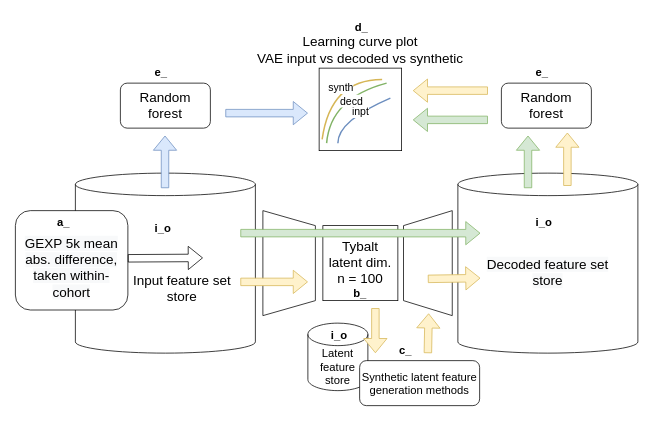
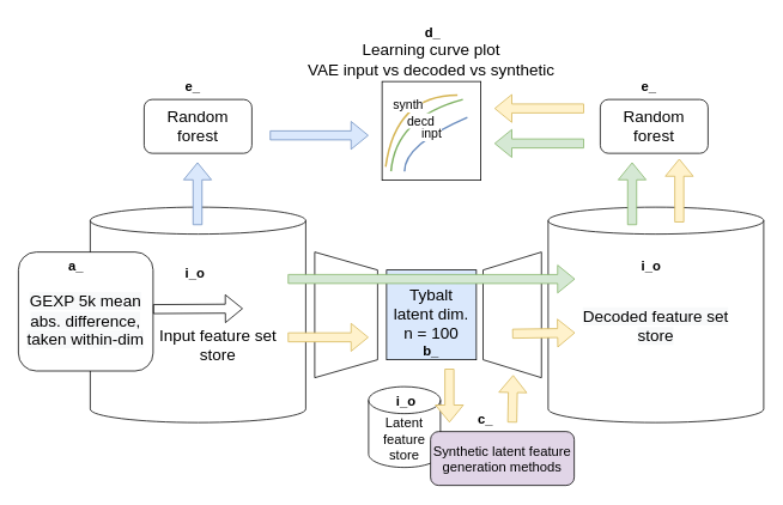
  <mxCell id="0" />
  <mxCell id="1" parent="0" />
  <mxCell id="2" value="Latent feature store" style="shape=cylinder3;whiteSpace=wrap;html=1;boundedLbl=1;backgroundOutline=1;size=15;labelBackgroundColor=none;fontSize=15;" vertex="1" parent="1"><mxGeometry x="410" y="430" width="80" height="90" as="geometry" /></mxCell>
  <mxCell id="3" value="" style="shape=cylinder3;whiteSpace=wrap;html=1;boundedLbl=1;backgroundOutline=1;size=15;" parent="1" vertex="1"><mxGeometry x="100" y="230" width="240" height="240" as="geometry" /></mxCell>
  <mxCell id="4" value="&lt;span style=&quot;color: rgb(0, 0, 0); font-family: Helvetica; font-size: 18px; font-style: normal; font-variant-ligatures: normal; font-variant-caps: normal; font-weight: 400; letter-spacing: normal; orphans: 2; text-align: center; text-indent: 0px; text-transform: none; widows: 2; word-spacing: 0px; -webkit-text-stroke-width: 0px; background-color: rgb(248, 249, 250); text-decoration-thickness: initial; text-decoration-style: initial; text-decoration-color: initial; float: none; display: inline !important;&quot;&gt;Decoded feature set&lt;br&gt;store&lt;br&gt;&lt;/span&gt;" style="shape=cylinder3;whiteSpace=wrap;html=1;boundedLbl=1;backgroundOutline=1;size=15;" parent="1" vertex="1"><mxGeometry x="610" y="230" width="240" height="240" as="geometry" /></mxCell>
  <mxCell id="5" value="" style="shape=trapezoid;perimeter=trapezoidPerimeter;whiteSpace=wrap;html=1;fixedSize=1;rotation=-90;" parent="1" vertex="1"><mxGeometry x="500" y="317.5" width="140" height="65" as="geometry" /></mxCell>
  <mxCell id="6" value="" style="shape=trapezoid;perimeter=trapezoidPerimeter;whiteSpace=wrap;html=1;fixedSize=1;rotation=90;" parent="1" vertex="1"><mxGeometry x="315" y="315" width="140" height="70" as="geometry" /></mxCell>
- <mxCell id="7" value="&lt;font style=&quot;font-size: 18px;&quot;&gt;Tybalt&lt;br&gt;latent dim.&lt;br&gt;n = 100&lt;br&gt;&lt;/font&gt;" style="rounded=0;whiteSpace=wrap;html=1;" parent="1" vertex="1"><mxGeometry x="430" y="300" width="100" height="100" as="geometry" /></mxCell>
+ <mxCell id="7" value="&lt;font style=&quot;font-size: 18px;&quot;&gt;Tybalt&lt;br&gt;latent dim.&lt;br&gt;n = 100&lt;br&gt;&lt;/font&gt;" style="rounded=0;whiteSpace=wrap;html=1;fillColor=#dae8fc;" parent="1" vertex="1"><mxGeometry x="430" y="300" width="100" height="100" as="geometry" /></mxCell>
  <mxCell id="8" value="" style="shape=flexArrow;endArrow=classic;html=1;rounded=0;fontSize=18;fillColor=#dae8fc;strokeColor=#6c8ebf;" parent="1" edge="1"><mxGeometry width="50" height="50" relative="1" as="geometry"><mxPoint x="219.5" y="250" as="sourcePoint" /><mxPoint x="219.5" y="180" as="targetPoint" /></mxGeometry></mxCell>
  <mxCell id="9" value="" style="shape=flexArrow;endArrow=classic;html=1;rounded=0;fontSize=18;fillColor=#d5e8d4;strokeColor=#82b366;" parent="1" edge="1"><mxGeometry width="50" height="50" relative="1" as="geometry"><mxPoint x="703.5" y="250" as="sourcePoint" /><mxPoint x="703.5" y="180" as="targetPoint" /></mxGeometry></mxCell>
  <mxCell id="10" value="Random forest" style="rounded=1;whiteSpace=wrap;html=1;fontSize=18;" parent="1" vertex="1"><mxGeometry x="160" y="110" width="120" height="60" as="geometry" /></mxCell>
  <mxCell id="11" value="Random forest" style="rounded=1;whiteSpace=wrap;html=1;fontSize=18;" parent="1" vertex="1"><mxGeometry x="668" y="110" width="120" height="60" as="geometry" /></mxCell>
  <mxCell id="12" value="" style="shape=flexArrow;endArrow=classic;html=1;rounded=0;fontSize=18;entryX=0.125;entryY=0.667;entryDx=0;entryDy=0;entryPerimeter=0;fillColor=#d5e8d4;strokeColor=#82b366;" parent="1" edge="1"><mxGeometry width="50" height="50" relative="1" as="geometry"><mxPoint x="320" y="310" as="sourcePoint" /><mxPoint x="640" y="310.08" as="targetPoint" /></mxGeometry></mxCell>
  <mxCell id="13" value="Learning curve plot&#10;VAE input vs decoded vs synthetic" style="text;strokeColor=none;fillColor=none;align=center;verticalAlign=middle;spacingLeft=4;spacingRight=4;overflow=hidden;points=[[0,0.5],[1,0.5]];portConstraint=eastwest;rotatable=0;fontSize=18;" parent="1" vertex="1"><mxGeometry x="322.5" y="34" width="315" height="60" as="geometry" /></mxCell>
  <mxCell id="14" value="" style="shape=flexArrow;endArrow=classic;html=1;rounded=0;strokeColor=#6c8ebf;fontSize=18;fillColor=#dae8fc;" parent="1" edge="1"><mxGeometry width="50" height="50" relative="1" as="geometry"><mxPoint x="300" y="150" as="sourcePoint" /><mxPoint x="410" y="150" as="targetPoint" /></mxGeometry></mxCell>
  <mxCell id="15" value="" style="shape=flexArrow;endArrow=classic;html=1;rounded=0;strokeColor=#82b366;fontSize=18;fillColor=#d5e8d4;" parent="1" edge="1"><mxGeometry width="50" height="50" relative="1" as="geometry"><mxPoint x="650" y="159" as="sourcePoint" /><mxPoint x="550" y="159" as="targetPoint" /></mxGeometry></mxCell>
  <mxCell id="16" value="" style="whiteSpace=wrap;html=1;aspect=fixed;fontSize=18;" parent="1" vertex="1"><mxGeometry x="425" y="90" width="110" height="110" as="geometry" /></mxCell>
  <mxCell id="17" value="" style="curved=1;endArrow=none;html=1;rounded=0;fontSize=18;strokeColor=#6c8ebf;endFill=0;fillColor=#dae8fc;strokeWidth=2;" parent="1" edge="1"><mxGeometry width="50" height="50" relative="1" as="geometry"><mxPoint x="450" y="190" as="sourcePoint" /><mxPoint x="520" y="130" as="targetPoint" /><Array as="points"><mxPoint x="450" y="160" /></Array></mxGeometry></mxCell>
  <mxCell id="18" value="inpt" style="edgeLabel;html=1;align=center;verticalAlign=middle;resizable=0;points=[];fontSize=14;" vertex="1" connectable="0" parent="17"><mxGeometry x="0.167" relative="1" as="geometry"><mxPoint as="offset" /></mxGeometry></mxCell>
  <mxCell id="19" value="" style="curved=1;endArrow=none;html=1;rounded=0;fontSize=18;strokeColor=#82b366;endFill=0;fillColor=#d5e8d4;strokeWidth=2;" parent="1" edge="1"><mxGeometry width="50" height="50" relative="1" as="geometry"><mxPoint x="435" y="190" as="sourcePoint" /><mxPoint x="515" y="110" as="targetPoint" /><Array as="points"><mxPoint x="440" y="130" /></Array></mxGeometry></mxCell>
  <mxCell id="20" value="decd" style="edgeLabel;html=1;align=center;verticalAlign=middle;resizable=0;points=[];fontSize=14;" vertex="1" connectable="0" parent="19"><mxGeometry x="0.254" y="-10" relative="1" as="geometry"><mxPoint as="offset" /></mxGeometry></mxCell>
  <mxCell id="21" value="" style="curved=1;endArrow=none;html=1;rounded=0;fontSize=24;strokeColor=#d6b656;endFill=0;fillColor=#fff2cc;strokeWidth=2;" edge="1" parent="1"><mxGeometry width="50" height="50" relative="1" as="geometry"><mxPoint x="429" y="185" as="sourcePoint" /><mxPoint x="509" y="105" as="targetPoint" /><Array as="points"><mxPoint x="440" y="105" /></Array></mxGeometry></mxCell>
  <mxCell id="22" value="synth" style="edgeLabel;html=1;align=center;verticalAlign=middle;resizable=0;points=[];fontSize=14;" vertex="1" connectable="0" parent="21"><mxGeometry x="0.254" y="-10" relative="1" as="geometry"><mxPoint as="offset" /></mxGeometry></mxCell>
- <mxCell id="23" value="&lt;span style=&quot;&quot;&gt;&lt;font style=&quot;font-size: 15px;&quot;&gt;Synthetic latent feature generation methods&lt;/font&gt;&lt;/span&gt;" style="rounded=1;whiteSpace=wrap;html=1;labelBackgroundColor=none;fontSize=14;" vertex="1" parent="1"><mxGeometry x="479" y="480" width="160" height="60" as="geometry" /></mxCell>
+ <mxCell id="23" value="&lt;span style=&quot;&quot;&gt;&lt;font style=&quot;font-size: 15px;&quot;&gt;Synthetic latent feature generation methods&lt;/font&gt;&lt;/span&gt;" style="rounded=1;whiteSpace=wrap;html=1;labelBackgroundColor=none;fontSize=14;fillColor=#e1d5e7;" vertex="1" parent="1"><mxGeometry x="479" y="480" width="160" height="60" as="geometry" /></mxCell>
  <mxCell id="24" value="" style="shape=flexArrow;endArrow=classic;html=1;rounded=0;fontSize=18;fillColor=#fff2cc;strokeColor=#d6b656;" edge="1" parent="1"><mxGeometry width="50" height="50" relative="1" as="geometry"><mxPoint x="500" y="410" as="sourcePoint" /><mxPoint x="500" y="470" as="targetPoint" /></mxGeometry></mxCell>
  <mxCell id="25" value="" style="shape=flexArrow;endArrow=classic;html=1;rounded=0;fontSize=18;fillColor=#fff2cc;strokeColor=#d6b656;" edge="1" parent="1"><mxGeometry width="50" height="50" relative="1" as="geometry"><mxPoint x="570" y="470" as="sourcePoint" /><mxPoint x="571" y="417" as="targetPoint" /></mxGeometry></mxCell>
  <mxCell id="26" value="" style="shape=flexArrow;endArrow=classic;html=1;rounded=0;fontSize=18;fillColor=#fff2cc;strokeColor=#d6b656;" edge="1" parent="1"><mxGeometry width="50" height="50" relative="1" as="geometry"><mxPoint x="570" y="371" as="sourcePoint" /><mxPoint x="640" y="370" as="targetPoint" /></mxGeometry></mxCell>
  <mxCell id="27" value="" style="shape=flexArrow;endArrow=classic;html=1;rounded=0;fontSize=18;fillColor=#fff2cc;strokeColor=#d6b656;" edge="1" parent="1"><mxGeometry width="50" height="50" relative="1" as="geometry"><mxPoint x="756" y="247" as="sourcePoint" /><mxPoint x="756" y="176" as="targetPoint" /></mxGeometry></mxCell>
  <mxCell id="28" value="" style="shape=flexArrow;endArrow=classic;html=1;rounded=0;fontSize=18;fillColor=#fff2cc;strokeColor=#d6b656;" edge="1" parent="1"><mxGeometry width="50" height="50" relative="1" as="geometry"><mxPoint x="650" y="120" as="sourcePoint" /><mxPoint x="550" y="120" as="targetPoint" /></mxGeometry></mxCell>
  <mxCell id="29" value="c_" style="text;strokeColor=none;fillColor=none;align=left;verticalAlign=middle;spacingLeft=4;spacingRight=4;overflow=hidden;points=[[0,0.5],[1,0.5]];portConstraint=eastwest;rotatable=0;labelBackgroundColor=none;fontSize=15;fontStyle=1" vertex="1" parent="1"><mxGeometry x="526" y="450" width="80" height="30" as="geometry" /></mxCell>
  <mxCell id="30" value="e_" style="text;strokeColor=none;fillColor=none;align=left;verticalAlign=middle;spacingLeft=4;spacingRight=4;overflow=hidden;points=[[0,0.5],[1,0.5]];portConstraint=eastwest;rotatable=0;labelBackgroundColor=none;fontSize=15;fontStyle=1" vertex="1" parent="1"><mxGeometry x="708" y="80" width="80" height="30" as="geometry" /></mxCell>
  <mxCell id="31" value="e_" style="text;strokeColor=none;fillColor=none;align=left;verticalAlign=middle;spacingLeft=4;spacingRight=4;overflow=hidden;points=[[0,0.5],[1,0.5]];portConstraint=eastwest;rotatable=0;labelBackgroundColor=none;fontSize=15;fontStyle=1" vertex="1" parent="1"><mxGeometry x="200" y="80" width="80" height="30" as="geometry" /></mxCell>
  <mxCell id="32" value="b_" style="text;strokeColor=none;fillColor=none;align=left;verticalAlign=middle;spacingLeft=4;spacingRight=4;overflow=hidden;points=[[0,0.5],[1,0.5]];portConstraint=eastwest;rotatable=0;labelBackgroundColor=none;fontSize=15;fontStyle=1" vertex="1" parent="1"><mxGeometry x="465" y="374" width="80" height="30" as="geometry" /></mxCell>
  <mxCell id="33" value="d_" style="text;strokeColor=none;fillColor=none;align=left;verticalAlign=middle;spacingLeft=4;spacingRight=4;overflow=hidden;points=[[0,0.5],[1,0.5]];portConstraint=eastwest;rotatable=0;labelBackgroundColor=none;fontSize=15;fontStyle=1" vertex="1" parent="1"><mxGeometry x="467" y="20" width="80" height="30" as="geometry" /></mxCell>
  <mxCell id="34" value="i_o" style="text;strokeColor=none;fillColor=none;align=left;verticalAlign=middle;spacingLeft=4;spacingRight=4;overflow=hidden;points=[[0,0.5],[1,0.5]];portConstraint=eastwest;rotatable=0;labelBackgroundColor=none;fontSize=15;fontStyle=1" vertex="1" parent="1"><mxGeometry x="200" y="287.5" width="80" height="30" as="geometry" /></mxCell>
- <mxCell id="35" value="&lt;span style=&quot;color: rgb(0, 0, 0); font-family: Helvetica; font-size: 18px; font-style: normal; font-variant-ligatures: normal; font-variant-caps: normal; font-weight: 400; letter-spacing: normal; orphans: 2; text-align: center; text-indent: 0px; text-transform: none; widows: 2; word-spacing: 0px; -webkit-text-stroke-width: 0px; background-color: rgb(248, 249, 250); text-decoration-thickness: initial; text-decoration-style: initial; text-decoration-color: initial; float: none; display: inline !important;&quot;&gt;&lt;br&gt;GEXP 5k mean abs. difference, taken within-cohort&lt;/span&gt;" style="rounded=1;whiteSpace=wrap;html=1;labelBackgroundColor=none;fontSize=15;" vertex="1" parent="1"><mxGeometry x="20" y="280" width="150" height="132.5" as="geometry" /></mxCell>
+ <mxCell id="35" value="&lt;span style=&quot;color: rgb(0, 0, 0); font-family: Helvetica; font-size: 18px; font-style: normal; font-variant-ligatures: normal; font-variant-caps: normal; font-weight: 400; letter-spacing: normal; orphans: 2; text-align: center; text-indent: 0px; text-transform: none; widows: 2; word-spacing: 0px; -webkit-text-stroke-width: 0px; background-color: rgb(248, 249, 250); text-decoration-thickness: initial; text-decoration-style: initial; text-decoration-color: initial; float: none; display: inline !important;&quot;&gt;&lt;br&gt;GEXP 5k mean abs. difference, taken within-dim&lt;/span&gt;" style="rounded=1;whiteSpace=wrap;html=1;labelBackgroundColor=none;fontSize=15;" vertex="1" parent="1"><mxGeometry x="20" y="280" width="150" height="132.5" as="geometry" /></mxCell>
  <mxCell id="36" value="a_" style="text;strokeColor=none;fillColor=none;align=left;verticalAlign=middle;spacingLeft=4;spacingRight=4;overflow=hidden;points=[[0,0.5],[1,0.5]];portConstraint=eastwest;rotatable=0;labelBackgroundColor=none;fontSize=15;fontStyle=1" vertex="1" parent="1"><mxGeometry x="70" y="280" width="80" height="30" as="geometry" /></mxCell>
  <mxCell id="37" value="" style="shape=flexArrow;endArrow=classic;html=1;rounded=0;fontSize=18;fillColor=#fff2cc;strokeColor=#d6b656;" edge="1" parent="1"><mxGeometry width="50" height="50" relative="1" as="geometry"><mxPoint x="320" y="375" as="sourcePoint" /><mxPoint x="410" y="375" as="targetPoint" /></mxGeometry></mxCell>
  <mxCell id="38" value="Input feature set&#10;store" style="text;strokeColor=none;fillColor=none;align=center;verticalAlign=middle;spacingLeft=4;spacingRight=4;overflow=hidden;points=[[0,0.5],[1,0.5]];portConstraint=eastwest;rotatable=0;labelBackgroundColor=none;fontSize=18;" vertex="1" parent="1"><mxGeometry x="145" y="317.5" width="195" height="130" as="geometry" /></mxCell>
  <mxCell id="39" value="i_o" style="text;strokeColor=none;fillColor=none;align=left;verticalAlign=middle;spacingLeft=4;spacingRight=4;overflow=hidden;points=[[0,0.5],[1,0.5]];portConstraint=eastwest;rotatable=0;labelBackgroundColor=none;fontSize=15;fontStyle=1" vertex="1" parent="1"><mxGeometry x="708" y="280" width="80" height="30" as="geometry" /></mxCell>
  <mxCell id="40" value="i_o" style="text;strokeColor=none;fillColor=none;align=left;verticalAlign=middle;spacingLeft=4;spacingRight=4;overflow=hidden;points=[[0,0.5],[1,0.5]];portConstraint=eastwest;rotatable=0;labelBackgroundColor=none;fontSize=15;fontStyle=1" vertex="1" parent="1"><mxGeometry x="435" y="430" width="80" height="30" as="geometry" /></mxCell>
  <mxCell id="41" value="" style="shape=flexArrow;endArrow=classic;html=1;rounded=0;fontSize=18;" edge="1" parent="1"><mxGeometry width="50" height="50" relative="1" as="geometry"><mxPoint x="170" y="343.571" as="sourcePoint" /><mxPoint x="270" y="343" as="targetPoint" /></mxGeometry></mxCell>
